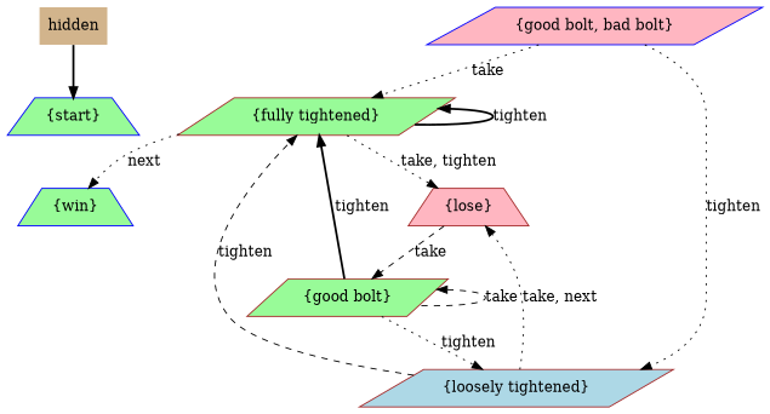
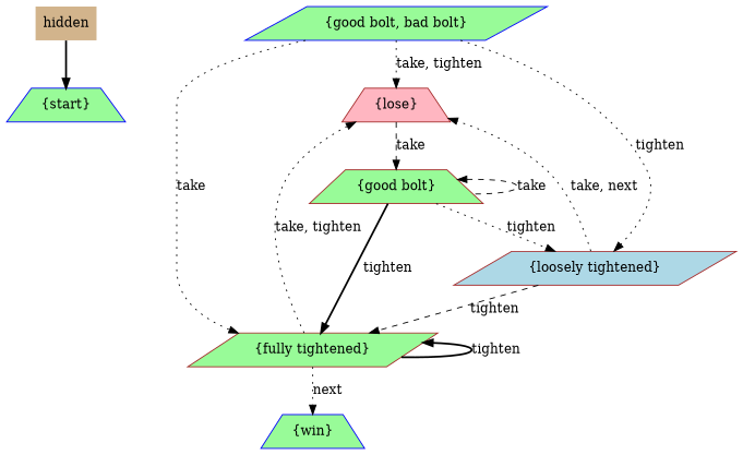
  digraph {
    concentrate=False
    nodesep=0.5
    ranksep=0.5
    splines=True
    node [color=blue fillcolor=palegreen shape=trapezium style=filled]
    edge [action="('tighten',)" style=dotted]
    n1 [label="{start}"]
-   n2 [fillcolor=lightpink label="{good bolt, bad bolt}" shape=parallelogram]
+   n2 [label="{good bolt, bad bolt}" shape=parallelogram]
    n3 [color=brown fillcolor=lightpink label="{lose}"]
    n4 [color=brown label="{fully tightened}" shape=parallelogram]
    n5 [color=brown fillcolor=lightblue label="{loosely tightened}" shape=parallelogram]
-   n6 [color=brown label="{good bolt}" shape=parallelogram]
+   n6 [color=brown label="{good bolt}"]
    n7 [label="{win}"]
    hidden [fillcolor=tan shape=none]
+   n2 -> n3 [action="(('take',), ('tighten',))" label="take, tighten"]
    n2 -> n4 [label=take]
    n2 -> n5 [label=tighten]
    n3 -> n6 [action="('take',)" label=take style=dashed]
    n4 -> n3 [action="(('take',), ('tighten',))" label="take, tighten"]
    n4 -> n4 [dir=back label=tighten style=bold]
    n4 -> n7 [action="('next',)" label=next]
    n5 -> n3 [action="(('take',), ('next',))" label="take, next"]
    n5 -> n4 [label=tighten style=dashed]
    n6 -> n4 [label=tighten style=bold]
    n6 -> n5 [label=tighten]
    n6 -> n6 [action="('take',)" dir=back label=take style=dashed]
    hidden -> n1 [style=bold action=""]
  }
